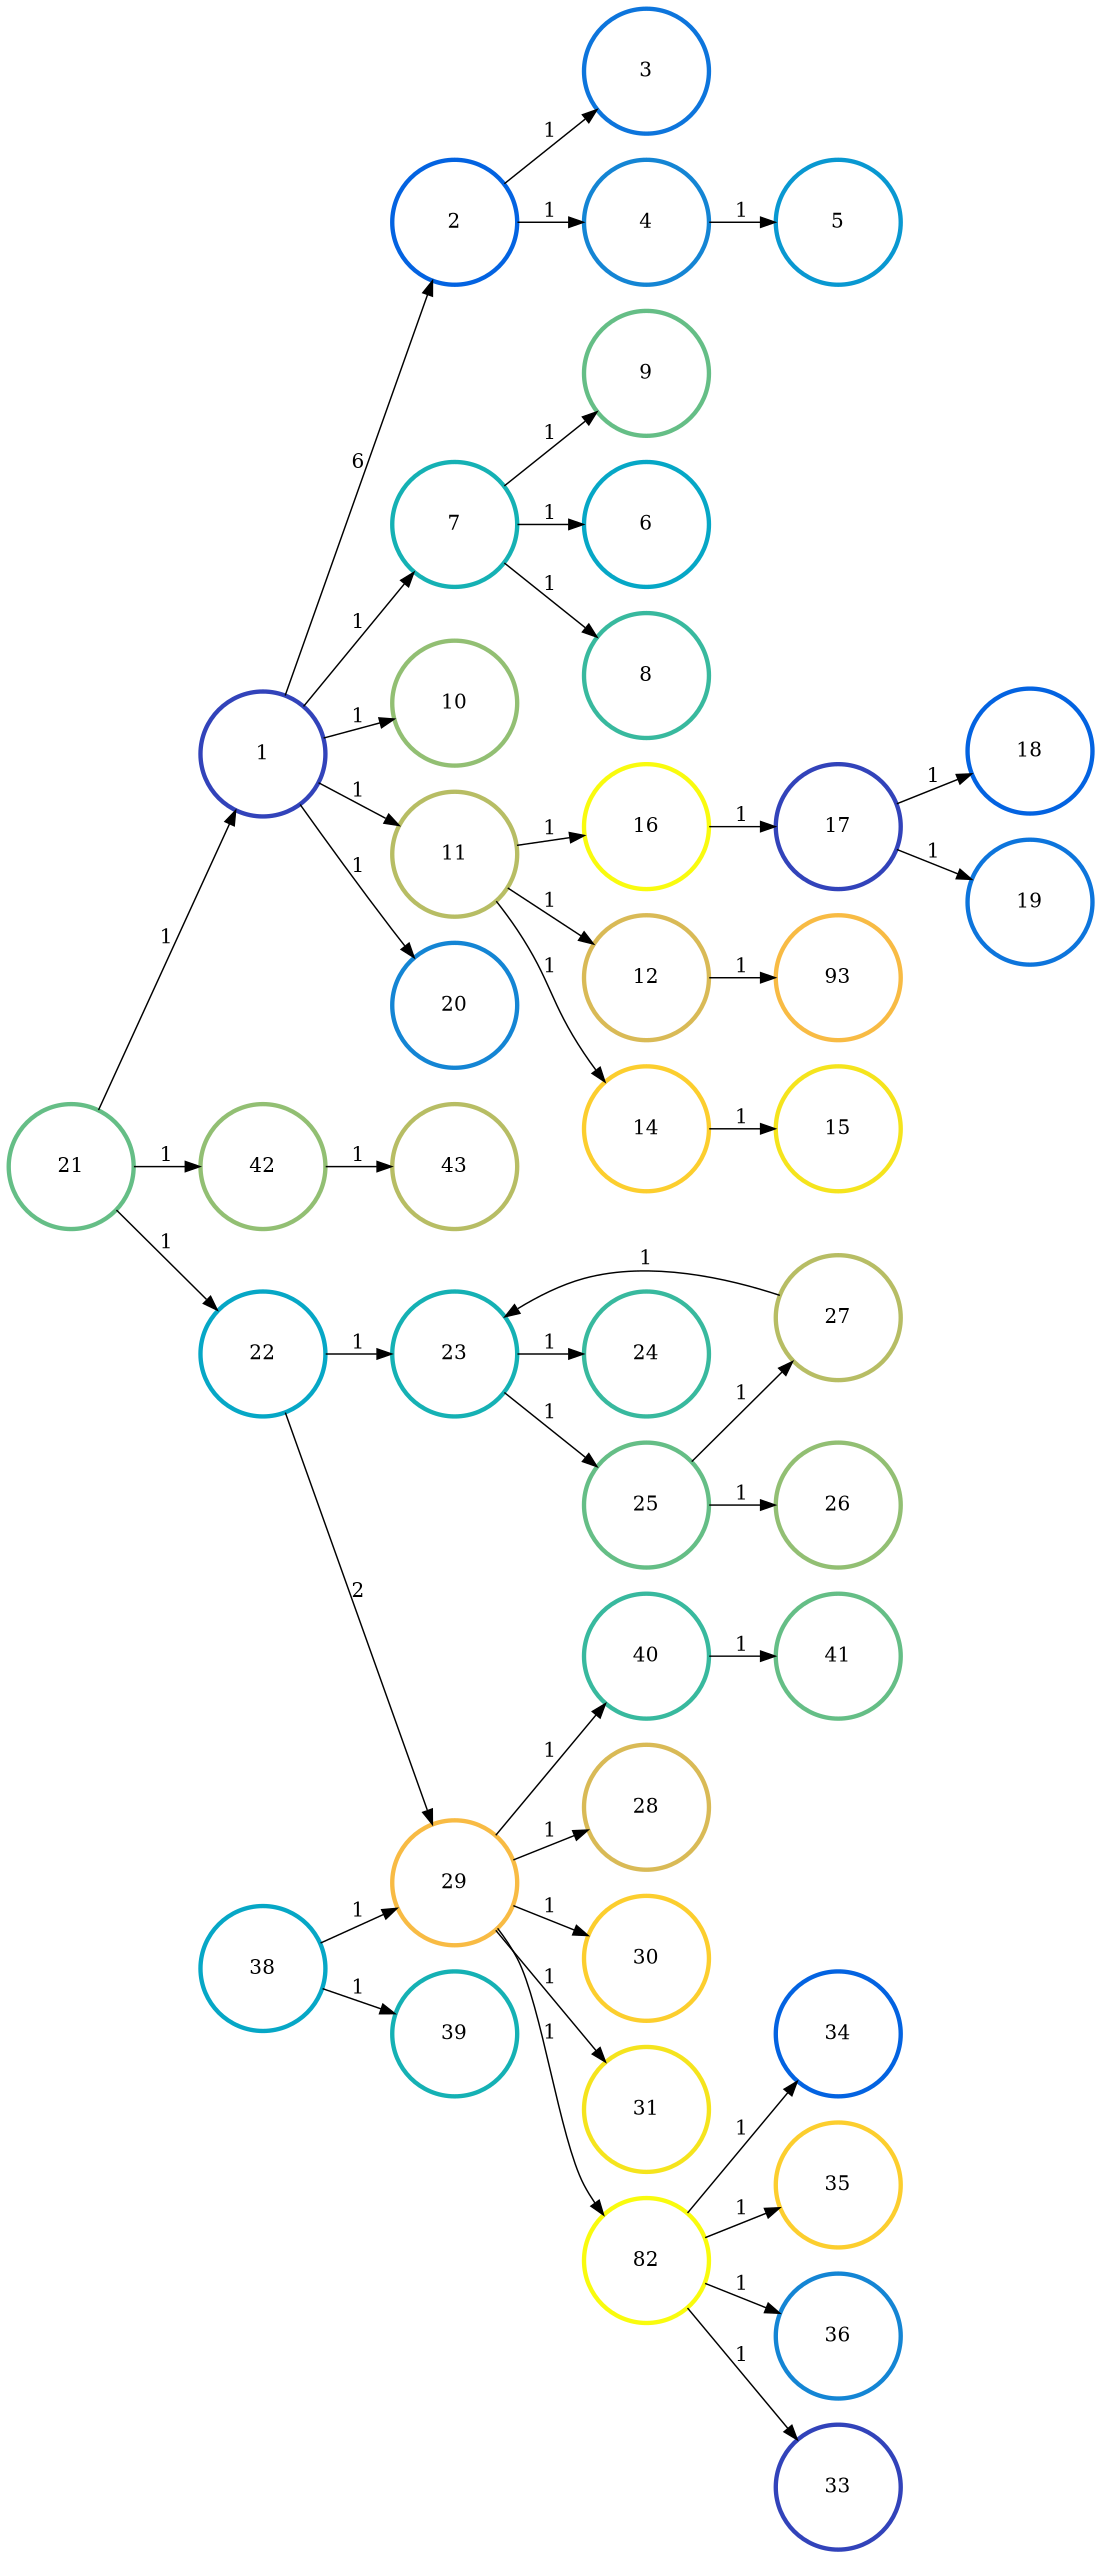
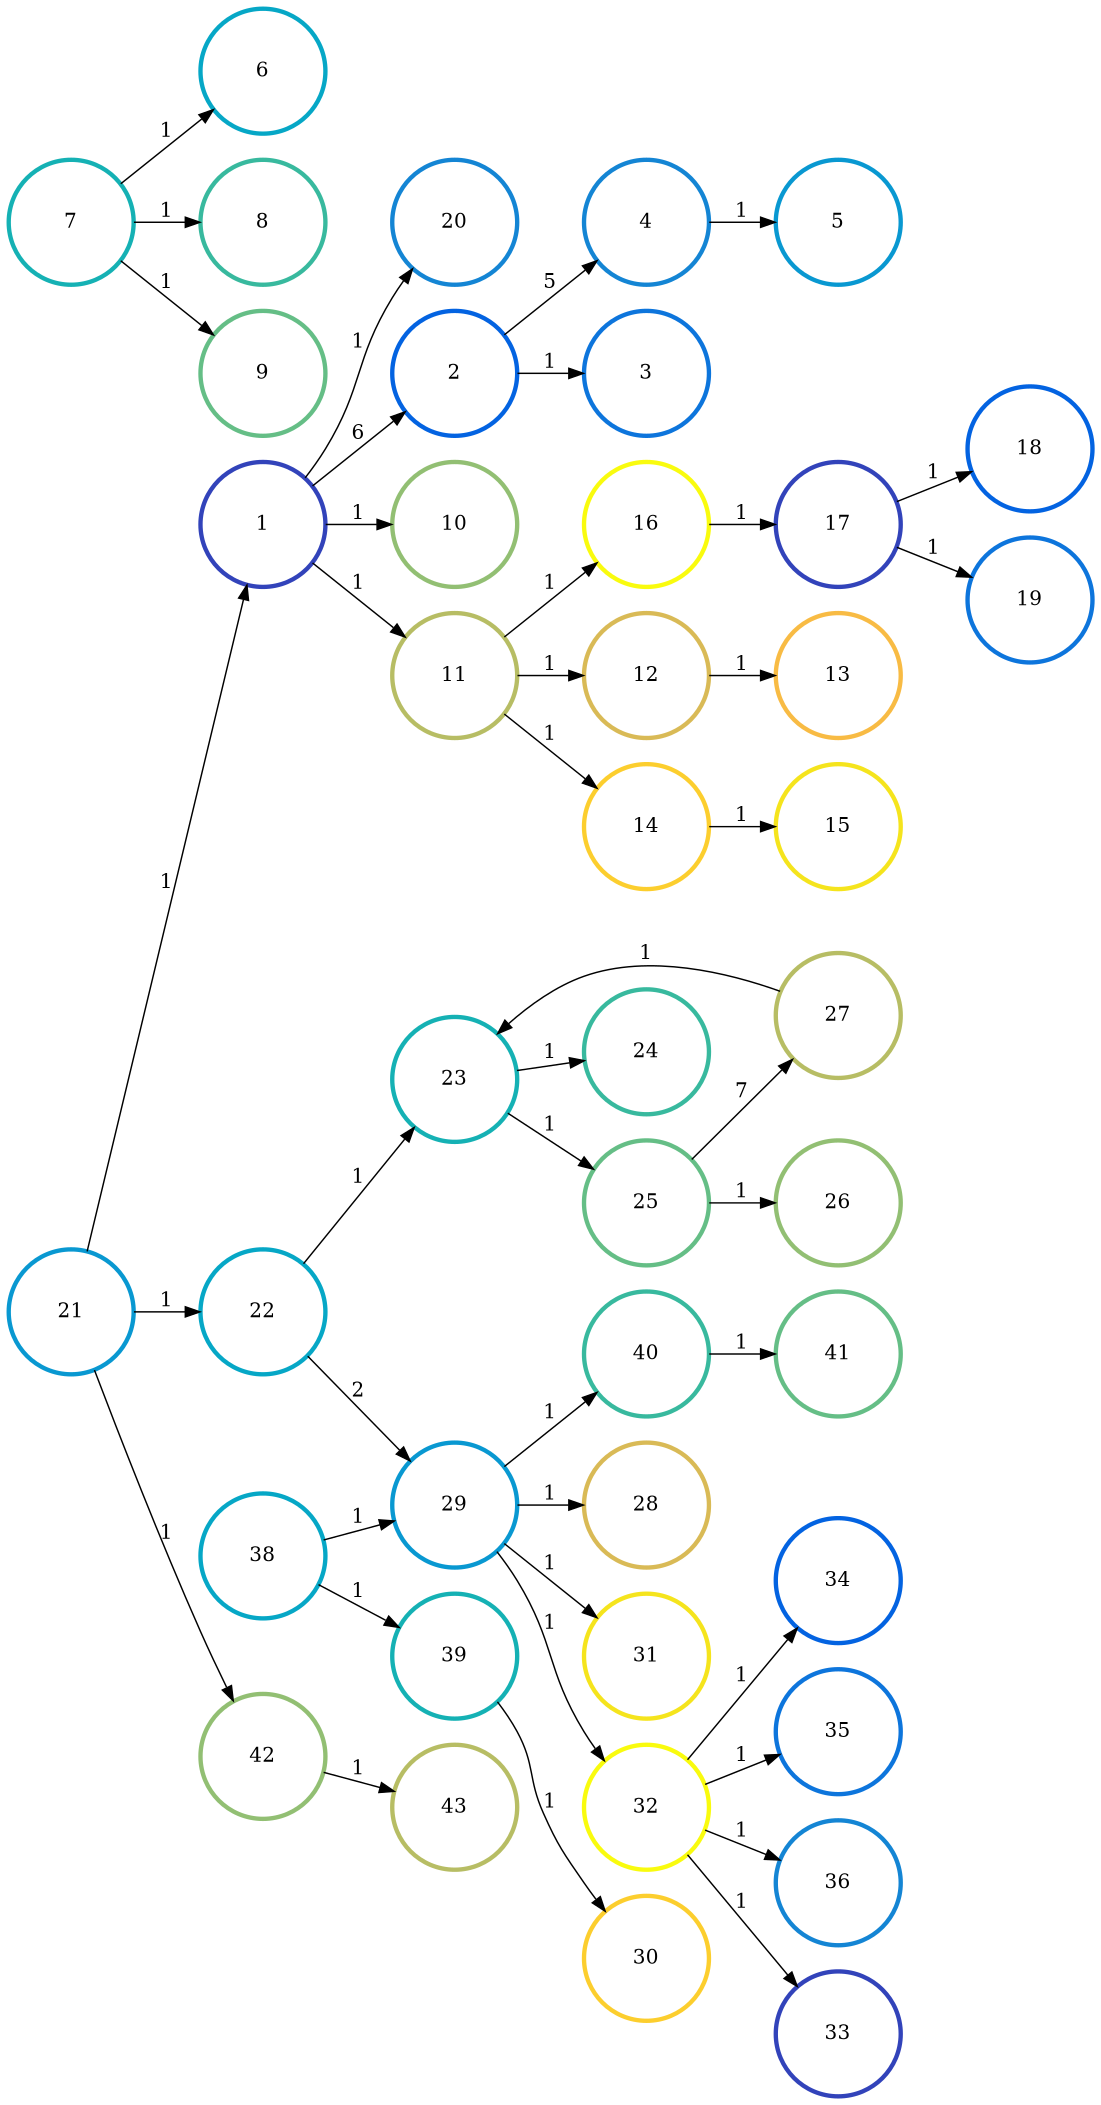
  digraph {
    rankdir=LR
    node [color="#3243BA" penwidth=3]
    edge [color=black penwidth=1]
    n1 [height=1.2 label=1 width=1.2]
    n2 [color="#0363E1" height=1.2 label=2 width=1.2]
    n3 [color="#15B1B4" height=1.2 label=7 width=1.2]
    n4 [color="#92BF73" height=1.2 label=10 width=1.2]
    n5 [color="#B7BD64" height=1.2 label=11 width=1.2]
    n6 [color="#1485D4" height=1.2 label=20 width=1.2]
    n7 [color="#0D75DC" height=1.2 label=3 width=1.2]
    n8 [color="#1485D4" height=1.2 label=4 width=1.2]
    n9 [color="#06A7C6" height=1.2 label=6 width=1.2]
    n10 [color="#38B99E" height=1.2 label=8 width=1.2]
    n11 [color="#65BE86" height=1.2 label=9 width=1.2]
    n12 [color="#D9BA56" height=1.2 label=12 width=1.2]
    n13 [color="#FCCE2E" height=1.2 label=14 width=1.2]
    n14 [color="#F9FB0E" height=1.2 label=16 width=1.2]
    n15 [color="#0998D1" height=1.2 label=5 width=1.2]
-   n16 [color="#F8BB44" height=1.2 label=93 width=1.2]
+   n16 [color="#F8BB44" height=1.2 label=13 width=1.2]
    n17 [color="#F5E41D" height=1.2 label=15 width=1.2]
    n18 [height=1.2 label=17 width=1.2]
    n19 [color="#0363E1" height=1.2 label=18 width=1.2]
    n20 [color="#0D75DC" height=1.2 label=19 width=1.2]
-   n21 [color="#65BE86" height=1.2 label=21 width=1.2]
+   n21 [color="#0998D1" height=1.2 label=21 width=1.2]
    n22 [color="#06A7C6" height=1.2 label=22 width=1.2]
    n23 [color="#92BF73" height=1.2 label=42 width=1.2]
    n24 [color="#15B1B4" height=1.2 label=23 width=1.2]
-   n25 [color="#F8BB44" height=1.2 label=29 width=1.2]
+   n25 [color="#0998D1" height=1.2 label=29 width=1.2]
    n26 [color="#B7BD64" height=1.2 label=43 width=1.2]
    n27 [color="#38B99E" height=1.2 label=24 width=1.2]
    n28 [color="#65BE86" height=1.2 label=25 width=1.2]
    n29 [color="#D9BA56" height=1.2 label=28 width=1.2]
    n30 [color="#FCCE2E" height=1.2 label=30 width=1.2]
    n31 [color="#F5E41D" height=1.2 label=31 width=1.2]
-   n32 [color="#F9FB0E" height=1.2 label=82 width=1.2]
+   n32 [color="#F9FB0E" height=1.2 label=32 width=1.2]
    n33 [color="#38B99E" height=1.2 label=40 width=1.2]
    n34 [color="#92BF73" height=1.2 label=26 width=1.2]
    n35 [color="#B7BD64" height=1.2 label=27 width=1.2]
    n36 [height=1.2 label=33 width=1.2]
    n37 [color="#0363E1" height=1.2 label=34 width=1.2]
-   n38 [color="#FCCE2E" height=1.2 label=35 width=1.2]
+   n38 [color="#0D75DC" height=1.2 label=35 width=1.2]
    n39 [color="#1485D4" height=1.2 label=36 width=1.2]
    n40 [color="#06A7C6" height=1.2 label=38 width=1.2]
    n41 [color="#15B1B4" height=1.2 label=39 width=1.2]
    n42 [color="#65BE86" height=1.2 label=41 width=1.2]
    n1 -> n2 [label=6]
-   n1 -> n3 [label=1]
    n1 -> n4 [label=1]
    n1 -> n5 [label=1]
    n1 -> n6 [label=1]
    n2 -> n7 [label=1]
-   n2 -> n8 [label=1]
+   n2 -> n8 [label=5]
    n3 -> n9 [label=1]
    n3 -> n10 [label=1]
    n3 -> n11 [label=1]
    n5 -> n12 [label=1]
    n5 -> n13 [label=1]
    n5 -> n14 [label=1]
    n8 -> n15 [label=1]
    n12 -> n16 [label=1]
    n13 -> n17 [label=1]
    n14 -> n18 [label=1]
    n18 -> n19 [label=1]
    n18 -> n20 [label=1]
    n21 -> n1 [label=1]
    n21 -> n22 [label=1]
    n21 -> n23 [label=1]
    n22 -> n24 [label=1]
    n22 -> n25 [label=2]
    n23 -> n26 [label=1]
    n24 -> n27 [label=1]
    n24 -> n28 [label=1]
    n25 -> n29 [label=1]
-   n25 -> n30 [label=1]
+   n41 -> n30 [label=1]
    n25 -> n31 [label=1]
    n25 -> n32 [label=1]
    n25 -> n33 [label=1]
    n28 -> n34 [label=1]
-   n28 -> n35 [label=1]
+   n28 -> n35 [label=7]
    n32 -> n36 [label=1]
    n32 -> n37 [label=1]
    n32 -> n38 [label=1]
    n32 -> n39 [label=1]
    n33 -> n42 [label=1]
    n35 -> n24 [label=1]
    n40 -> n25 [label=1]
    n40 -> n41 [label=1]
  }
